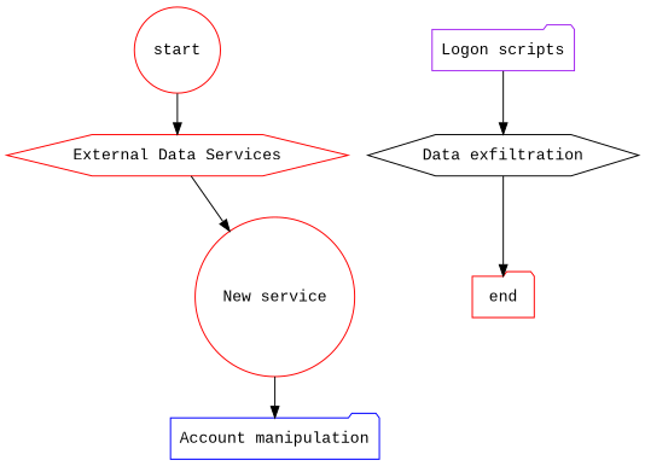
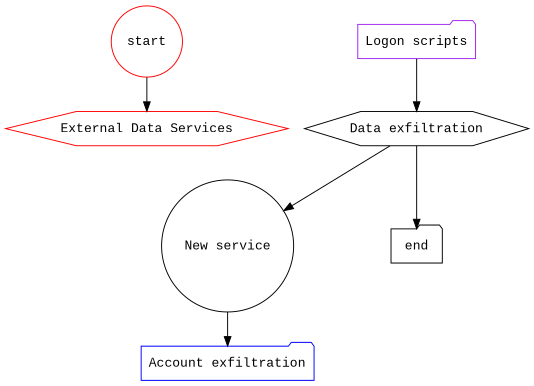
  digraph {
    fontname="Liberation Mono"
    node [color=red fontname="Liberation Mono" shape=folder]
    edge [fontname="Liberation Mono"]
    n1 [label=start shape=circle style=rounded]
    n2 [label="External Data Services" shape=hexagon]
-   n3 [label="New service" shape=circle]
-   n4 [color=blue label="Account manipulation"]
+   n3 [color=black label="New service" shape=circle]
+   n4 [color=blue label="Account exfiltration"]
    n5 [color=purple label="Logon scripts"]
    n6 [color=black label="Data exfiltration" shape=hexagon]
-   n7 [label=end style=rounded]
+   n7 [color=black label=end style=rounded]
    n1 -> n2
-   n2 -> n3
+   n6 -> n3
    n3 -> n4
    n5 -> n6
    n6 -> n7
  }
